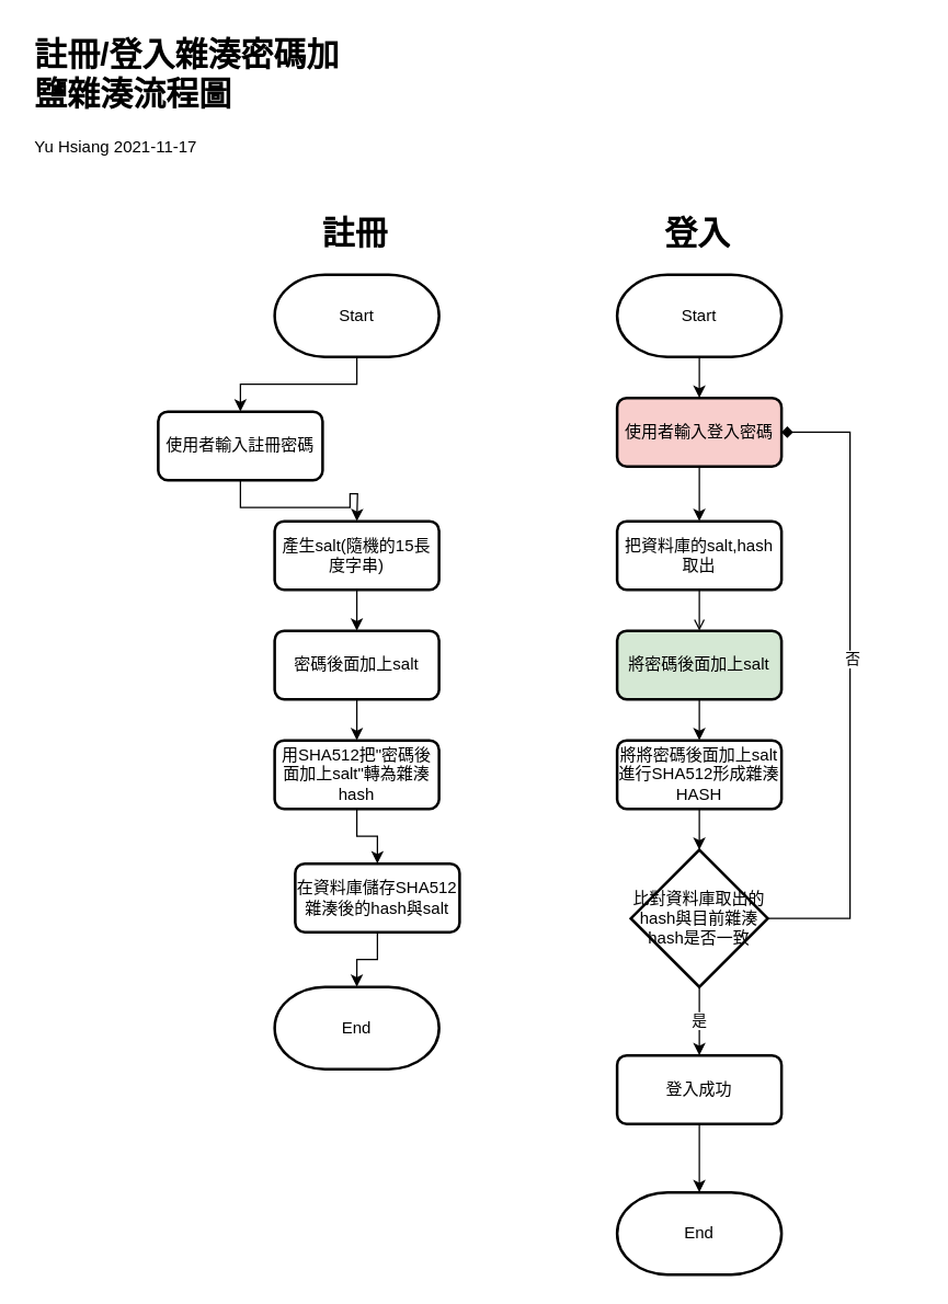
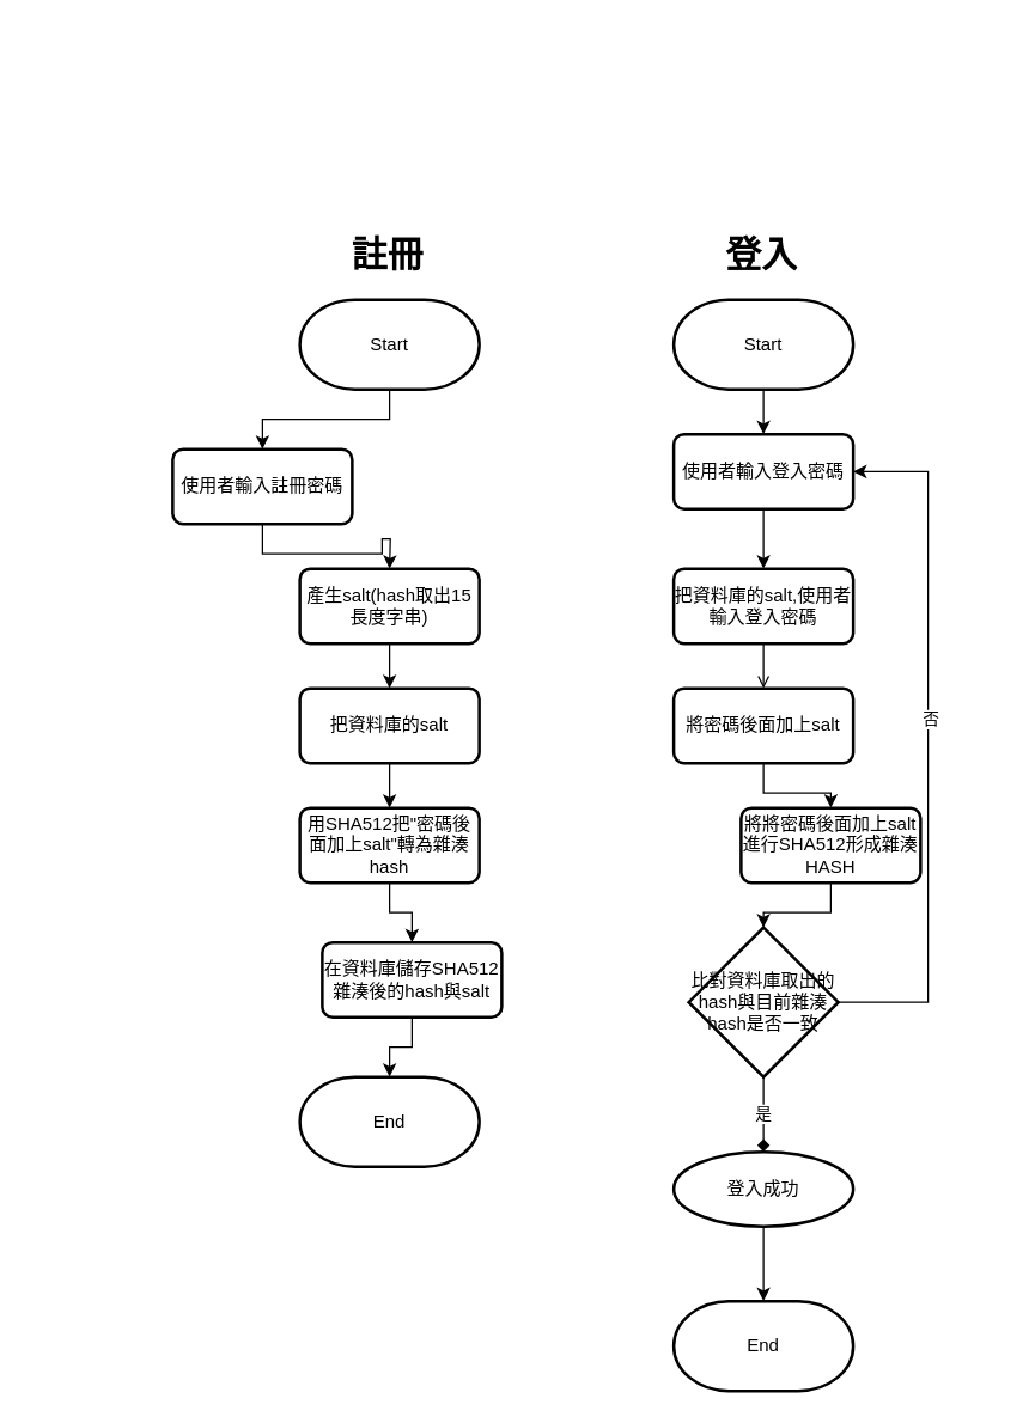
  <mxCell id="0" />
  <mxCell id="1" parent="0" />
  <mxCell id="2" style="edgeStyle=orthogonalEdgeStyle;rounded=0;orthogonalLoop=1;jettySize=auto;html=1;exitX=0.5;exitY=1;exitDx=0;exitDy=0;exitPerimeter=0;" edge="1" parent="1" source="3" target="5"><mxGeometry relative="1" as="geometry" /></mxCell>
  <mxCell id="3" value="Start" style="strokeWidth=2;html=1;shape=mxgraph.flowchart.terminator;whiteSpace=wrap;" parent="1" vertex="1"><mxGeometry x="200" y="200" width="120" height="60" as="geometry" /></mxCell>
  <mxCell id="4" style="edgeStyle=orthogonalEdgeStyle;rounded=0;orthogonalLoop=1;jettySize=auto;html=1;exitX=0.5;exitY=1;exitDx=0;exitDy=0;entryX=0.5;entryY=0;entryDx=0;entryDy=0;entryPerimeter=0;" parent="1" source="5" edge="1"><mxGeometry relative="1" as="geometry"><mxPoint x="260" y="380" as="targetPoint" /></mxGeometry></mxCell>
  <mxCell id="5" value="使用者輸入註冊密碼" style="rounded=1;whiteSpace=wrap;html=1;absoluteArcSize=1;arcSize=14;strokeWidth=2;" parent="1" vertex="1"><mxGeometry x="115" y="300" width="120" height="50" as="geometry" /></mxCell>
  <mxCell id="6" value="End" style="strokeWidth=2;html=1;shape=mxgraph.flowchart.terminator;whiteSpace=wrap;" parent="1" vertex="1"><mxGeometry x="200" y="720" width="120" height="60" as="geometry" /></mxCell>
- <mxCell id="7" value="&lt;h1&gt;註冊/登入雜湊密碼加鹽雜湊流程圖&lt;/h1&gt;&lt;div&gt;Yu Hsiang 2021-11-17&lt;/div&gt;" style="text;html=1;strokeColor=none;fillColor=none;spacing=5;spacingTop=-20;whiteSpace=wrap;overflow=hidden;rounded=0;" parent="1" vertex="1"><mxGeometry x="20" y="20" width="240" height="120" as="geometry" /></mxCell>
  <mxCell id="8" style="edgeStyle=orthogonalEdgeStyle;rounded=0;orthogonalLoop=1;jettySize=auto;html=1;exitX=0.5;exitY=1;exitDx=0;exitDy=0;" edge="1" parent="1" source="9" target="6"><mxGeometry relative="1" as="geometry" /></mxCell>
  <mxCell id="9" value="在資料庫儲存SHA512雜湊後的hash與salt" style="rounded=1;whiteSpace=wrap;html=1;absoluteArcSize=1;arcSize=14;strokeWidth=2;" vertex="1" parent="1"><mxGeometry x="215" y="630" width="120" height="50" as="geometry" /></mxCell>
  <mxCell id="10" style="edgeStyle=orthogonalEdgeStyle;rounded=0;orthogonalLoop=1;jettySize=auto;html=1;exitX=0.5;exitY=1;exitDx=0;exitDy=0;entryX=0.5;entryY=0;entryDx=0;entryDy=0;" edge="1" parent="1" source="11" target="13"><mxGeometry relative="1" as="geometry" /></mxCell>
- <mxCell id="11" value="產生salt(隨機的15長度字串)" style="rounded=1;whiteSpace=wrap;html=1;absoluteArcSize=1;arcSize=14;strokeWidth=2;" vertex="1" parent="1"><mxGeometry x="200" y="380" width="120" height="50" as="geometry" /></mxCell>
+ <mxCell id="11" value="產生salt(hash取出15長度字串)" style="rounded=1;whiteSpace=wrap;html=1;absoluteArcSize=1;arcSize=14;strokeWidth=2;" vertex="1" parent="1"><mxGeometry x="200" y="380" width="120" height="50" as="geometry" /></mxCell>
  <mxCell id="12" style="edgeStyle=orthogonalEdgeStyle;rounded=0;orthogonalLoop=1;jettySize=auto;html=1;exitX=0.5;exitY=1;exitDx=0;exitDy=0;entryX=0.5;entryY=0;entryDx=0;entryDy=0;" edge="1" parent="1" source="13" target="15"><mxGeometry relative="1" as="geometry" /></mxCell>
- <mxCell id="13" value="密碼後面加上salt" style="rounded=1;whiteSpace=wrap;html=1;absoluteArcSize=1;arcSize=14;strokeWidth=2;" vertex="1" parent="1"><mxGeometry x="200" y="460" width="120" height="50" as="geometry" /></mxCell>
+ <mxCell id="13" value="把資料庫的salt" style="rounded=1;whiteSpace=wrap;html=1;absoluteArcSize=1;arcSize=14;strokeWidth=2;" vertex="1" parent="1"><mxGeometry x="200" y="460" width="120" height="50" as="geometry" /></mxCell>
  <mxCell id="14" style="edgeStyle=orthogonalEdgeStyle;rounded=0;orthogonalLoop=1;jettySize=auto;html=1;exitX=0.5;exitY=1;exitDx=0;exitDy=0;" edge="1" parent="1" source="15" target="9"><mxGeometry relative="1" as="geometry" /></mxCell>
  <mxCell id="15" value="用SHA512把&quot;密碼後面加上salt&quot;轉為雜湊hash" style="rounded=1;whiteSpace=wrap;html=1;absoluteArcSize=1;arcSize=14;strokeWidth=2;" vertex="1" parent="1"><mxGeometry x="200" y="540" width="120" height="50" as="geometry" /></mxCell>
  <mxCell id="16" style="edgeStyle=orthogonalEdgeStyle;rounded=0;orthogonalLoop=1;jettySize=auto;html=1;exitX=0.5;exitY=1;exitDx=0;exitDy=0;exitPerimeter=0;entryX=0.5;entryY=0;entryDx=0;entryDy=0;" edge="1" parent="1" target="19"><mxGeometry relative="1" as="geometry"><mxPoint x="510" y="260" as="sourcePoint" /></mxGeometry></mxCell>
  <mxCell id="17" value="Start" style="strokeWidth=2;html=1;shape=mxgraph.flowchart.terminator;whiteSpace=wrap;" vertex="1" parent="1"><mxGeometry x="450" y="200" width="120" height="60" as="geometry" /></mxCell>
  <mxCell id="18" style="edgeStyle=orthogonalEdgeStyle;rounded=0;orthogonalLoop=1;jettySize=auto;html=1;exitX=0.5;exitY=1;exitDx=0;exitDy=0;entryX=0.5;entryY=0;entryDx=0;entryDy=0;entryPerimeter=0;" edge="1" parent="1" source="19"><mxGeometry relative="1" as="geometry"><mxPoint x="510" y="380" as="targetPoint" /></mxGeometry></mxCell>
- <mxCell id="19" value="使用者輸入登入密碼" style="rounded=1;whiteSpace=wrap;html=1;absoluteArcSize=1;arcSize=14;strokeWidth=2;fillColor=#f8cecc;" vertex="1" parent="1"><mxGeometry x="450" y="290" width="120" height="50" as="geometry" /></mxCell>
+ <mxCell id="19" value="使用者輸入登入密碼" style="rounded=1;whiteSpace=wrap;html=1;absoluteArcSize=1;arcSize=14;strokeWidth=2;" vertex="1" parent="1"><mxGeometry x="450" y="290" width="120" height="50" as="geometry" /></mxCell>
  <mxCell id="20" value="End" style="strokeWidth=2;html=1;shape=mxgraph.flowchart.terminator;whiteSpace=wrap;" vertex="1" parent="1"><mxGeometry x="450" y="870" width="120" height="60" as="geometry" /></mxCell>
  <mxCell id="21" style="edgeStyle=orthogonalEdgeStyle;rounded=0;orthogonalLoop=1;jettySize=auto;html=1;exitX=0.5;exitY=1;exitDx=0;exitDy=0;" edge="1" parent="1" source="22" target="20"><mxGeometry relative="1" as="geometry" /></mxCell>
- <mxCell id="22" value="登入成功" style="rounded=1;whiteSpace=wrap;html=1;absoluteArcSize=1;arcSize=14;strokeWidth=2;" vertex="1" parent="1"><mxGeometry x="450" y="770" width="120" height="50" as="geometry" /></mxCell>
+ <mxCell id="22" value="登入成功" style="ellipse;whiteSpace=wrap;html=1;absoluteArcSize=1;arcSize=14;strokeWidth=2;" vertex="1" parent="1"><mxGeometry x="450" y="770" width="120" height="50" as="geometry" /></mxCell>
  <mxCell id="23" style="edgeStyle=orthogonalEdgeStyle;rounded=0;orthogonalLoop=1;jettySize=auto;html=1;exitX=0.5;exitY=1;exitDx=0;exitDy=0;entryX=0.5;entryY=0;entryDx=0;entryDy=0;endArrow=open;" edge="1" parent="1" source="24" target="26"><mxGeometry relative="1" as="geometry" /></mxCell>
- <mxCell id="24" value="把資料庫的salt,hash取出" style="rounded=1;whiteSpace=wrap;html=1;absoluteArcSize=1;arcSize=14;strokeWidth=2;" vertex="1" parent="1"><mxGeometry x="450" y="380" width="120" height="50" as="geometry" /></mxCell>
+ <mxCell id="24" value="把資料庫的salt,使用者輸入登入密碼" style="rounded=1;whiteSpace=wrap;html=1;absoluteArcSize=1;arcSize=14;strokeWidth=2;" vertex="1" parent="1"><mxGeometry x="450" y="380" width="120" height="50" as="geometry" /></mxCell>
  <mxCell id="25" style="edgeStyle=orthogonalEdgeStyle;rounded=0;orthogonalLoop=1;jettySize=auto;html=1;exitX=0.5;exitY=1;exitDx=0;exitDy=0;entryX=0.5;entryY=0;entryDx=0;entryDy=0;" edge="1" parent="1" source="26" target="28"><mxGeometry relative="1" as="geometry" /></mxCell>
- <mxCell id="26" value="將密碼後面加上salt" style="rounded=1;whiteSpace=wrap;html=1;absoluteArcSize=1;arcSize=14;strokeWidth=2;fillColor=#d5e8d4;" vertex="1" parent="1"><mxGeometry x="450" y="460" width="120" height="50" as="geometry" /></mxCell>
+ <mxCell id="26" value="將密碼後面加上salt" style="rounded=1;whiteSpace=wrap;html=1;absoluteArcSize=1;arcSize=14;strokeWidth=2;" vertex="1" parent="1"><mxGeometry x="450" y="460" width="120" height="50" as="geometry" /></mxCell>
  <mxCell id="27" style="edgeStyle=orthogonalEdgeStyle;rounded=0;orthogonalLoop=1;jettySize=auto;html=1;exitX=0.5;exitY=1;exitDx=0;exitDy=0;entryX=0.5;entryY=0;entryDx=0;entryDy=0;entryPerimeter=0;" edge="1" parent="1" source="28" target="32"><mxGeometry relative="1" as="geometry" /></mxCell>
- <mxCell id="28" value="將將密碼後面加上salt進行SHA512形成雜湊HASH" style="rounded=1;whiteSpace=wrap;html=1;absoluteArcSize=1;arcSize=14;strokeWidth=2;" vertex="1" parent="1"><mxGeometry x="450" y="540" width="120" height="50" as="geometry" /></mxCell>
- <mxCell id="29" value="是" style="edgeStyle=orthogonalEdgeStyle;rounded=0;orthogonalLoop=1;jettySize=auto;html=1;exitX=0.5;exitY=1;exitDx=0;exitDy=0;exitPerimeter=0;entryX=0.5;entryY=0;entryDx=0;entryDy=0;" edge="1" parent="1" source="32" target="22"><mxGeometry relative="1" as="geometry" /></mxCell>
- <mxCell id="30" style="edgeStyle=orthogonalEdgeStyle;rounded=0;orthogonalLoop=1;jettySize=auto;html=1;exitX=1;exitY=0.5;exitDx=0;exitDy=0;exitPerimeter=0;entryX=1;entryY=0.5;entryDx=0;entryDy=0;endArrow=diamond;" edge="1" parent="1" source="32" target="19"><mxGeometry relative="1" as="geometry"><Array as="points"><mxPoint x="620" y="670" /><mxPoint x="620" y="315" /></Array></mxGeometry></mxCell>
+ <mxCell id="28" value="將將密碼後面加上salt進行SHA512形成雜湊HASH" style="rounded=1;whiteSpace=wrap;html=1;absoluteArcSize=1;arcSize=14;strokeWidth=2;" vertex="1" parent="1"><mxGeometry x="495" y="540" width="120" height="50" as="geometry" /></mxCell>
+ <mxCell id="29" value="是" style="edgeStyle=orthogonalEdgeStyle;rounded=0;orthogonalLoop=1;jettySize=auto;html=1;exitX=0.5;exitY=1;exitDx=0;exitDy=0;exitPerimeter=0;entryX=0.5;entryY=0;entryDx=0;entryDy=0;endArrow=diamond;" edge="1" parent="1" source="32" target="22"><mxGeometry relative="1" as="geometry" /></mxCell>
+ <mxCell id="30" style="edgeStyle=orthogonalEdgeStyle;rounded=0;orthogonalLoop=1;jettySize=auto;html=1;exitX=1;exitY=0.5;exitDx=0;exitDy=0;exitPerimeter=0;entryX=1;entryY=0.5;entryDx=0;entryDy=0;" edge="1" parent="1" source="32" target="19"><mxGeometry relative="1" as="geometry"><Array as="points"><mxPoint x="620" y="670" /><mxPoint x="620" y="315" /></Array></mxGeometry></mxCell>
  <mxCell id="31" value="否" style="edgeLabel;html=1;align=center;verticalAlign=middle;resizable=0;points=[];" vertex="1" connectable="0" parent="30"><mxGeometry x="0.075" y="-1" relative="1" as="geometry"><mxPoint as="offset" /></mxGeometry></mxCell>
  <mxCell id="32" value="&lt;span&gt;比對資料庫取出的hash與目前雜湊hash是否一致&lt;/span&gt;" style="strokeWidth=2;html=1;shape=mxgraph.flowchart.decision;whiteSpace=wrap;" vertex="1" parent="1"><mxGeometry x="460" y="620" width="100" height="100" as="geometry" /></mxCell>
  <mxCell id="33" value="&lt;h1&gt;註冊&lt;/h1&gt;" style="text;html=1;strokeColor=none;fillColor=none;spacing=5;spacingTop=-20;whiteSpace=wrap;overflow=hidden;rounded=0;" vertex="1" parent="1"><mxGeometry x="230" y="150" width="190" height="60" as="geometry" /></mxCell>
  <mxCell id="34" value="&lt;h1&gt;登入&lt;/h1&gt;" style="text;html=1;strokeColor=none;fillColor=none;spacing=5;spacingTop=-20;whiteSpace=wrap;overflow=hidden;rounded=0;" vertex="1" parent="1"><mxGeometry x="480" y="150" width="190" height="120" as="geometry" /></mxCell>
